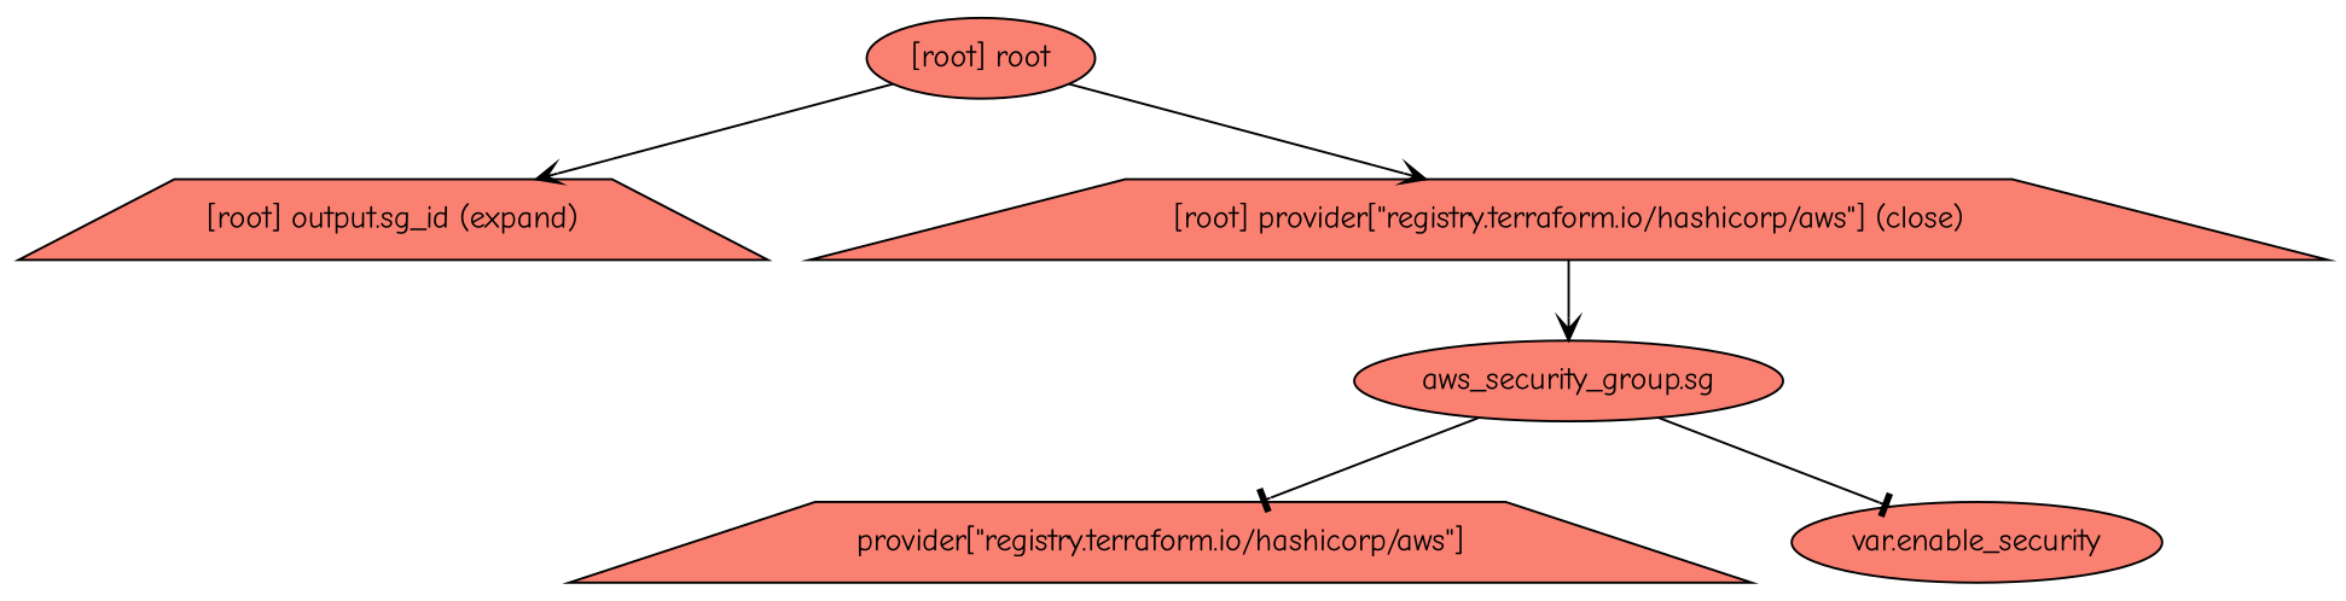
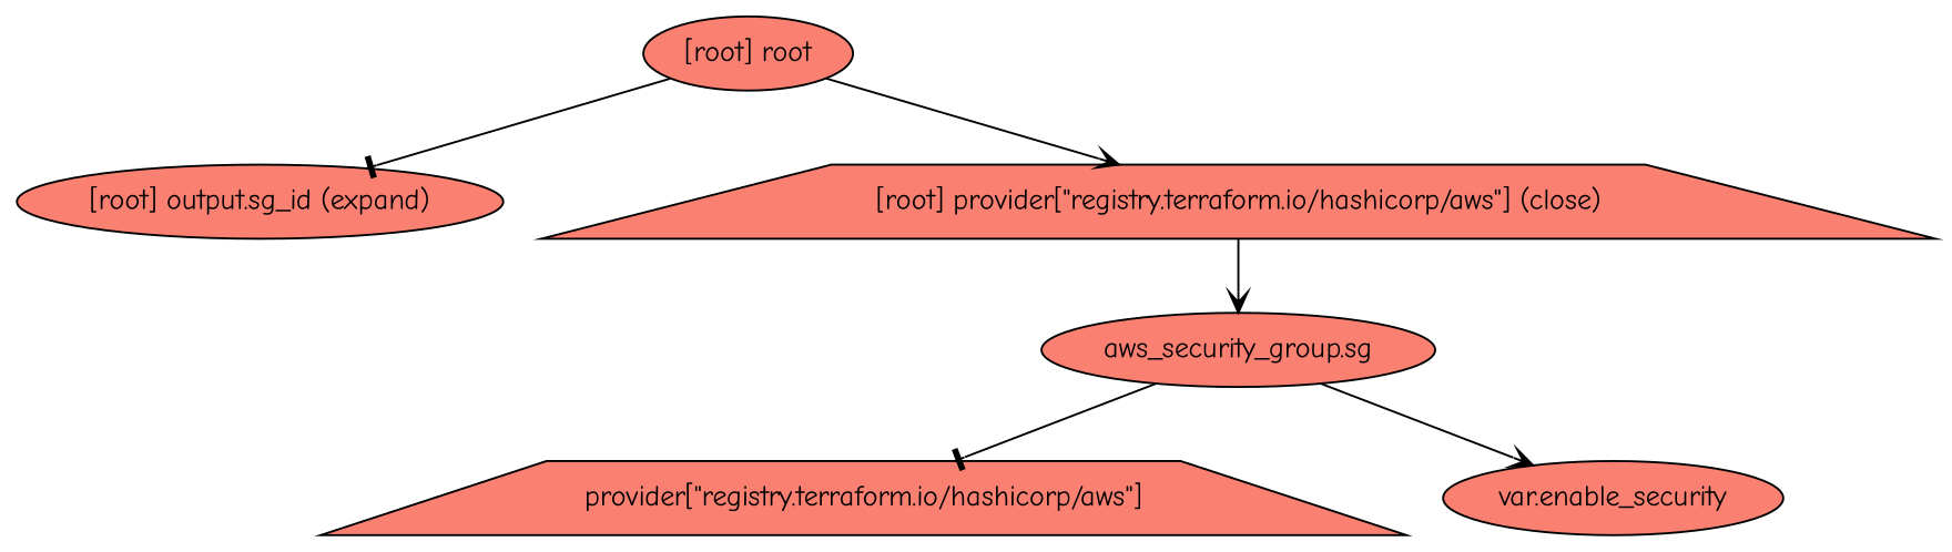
  digraph {
    compound=true
    fontname="Comic Neue"
    newrank=true
    node [fillcolor=salmon fontname="Comic Neue" shape=ellipse style=filled]
    edge [arrowhead=vee fontname="Comic Neue"]
    n1 [label="aws_security_group.sg"]
    n2 [label="provider[\"registry.terraform.io/hashicorp/aws\"]" shape=trapezium]
    n3 [label="var.enable_security"]
-   "[root] output.sg_id (expand)" [shape=trapezium]
+   "[root] output.sg_id (expand)"
    "[root] provider[\"registry.terraform.io/hashicorp/aws\"] (close)" [shape=trapezium]
    "[root] root"
    subgraph sub_1 {
      n1
      n2
      n3
      "[root] output.sg_id (expand)"
      "[root] provider[\"registry.terraform.io/hashicorp/aws\"] (close)"
      "[root] root"
    }
    n1 -> n2 [arrowhead=tee]
-   n1 -> n3 [arrowhead=tee]
+   n1 -> n3
    "[root] provider[\"registry.terraform.io/hashicorp/aws\"] (close)" -> n1
-   "[root] root" -> "[root] output.sg_id (expand)"
+   "[root] root" -> "[root] output.sg_id (expand)" [arrowhead=tee]
    "[root] root" -> "[root] provider[\"registry.terraform.io/hashicorp/aws\"] (close)"
  }
